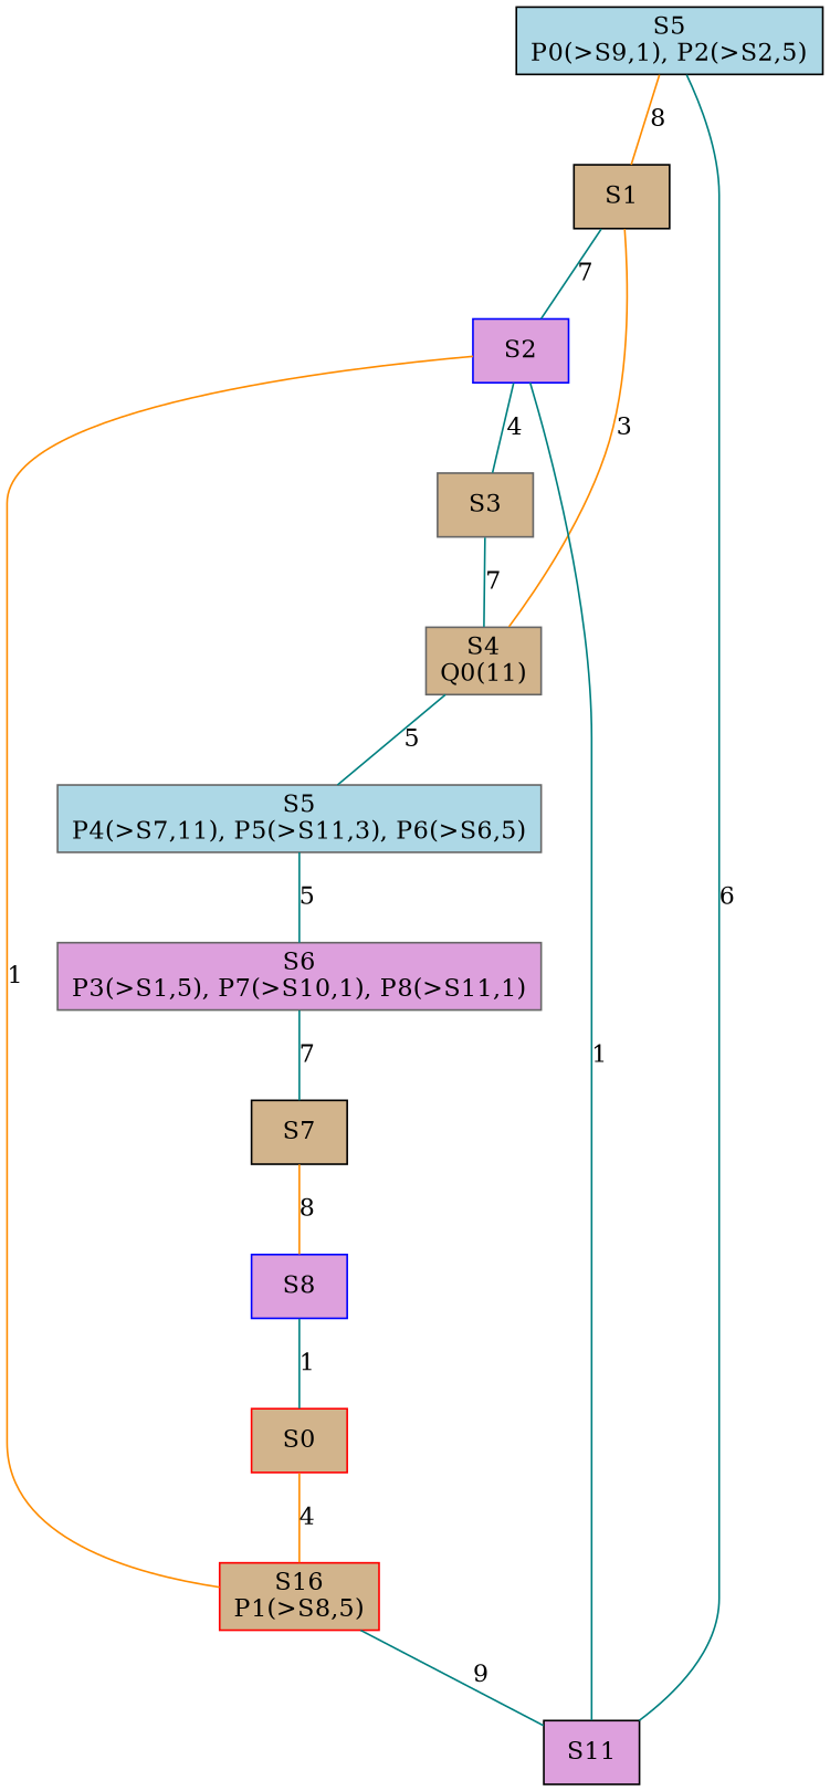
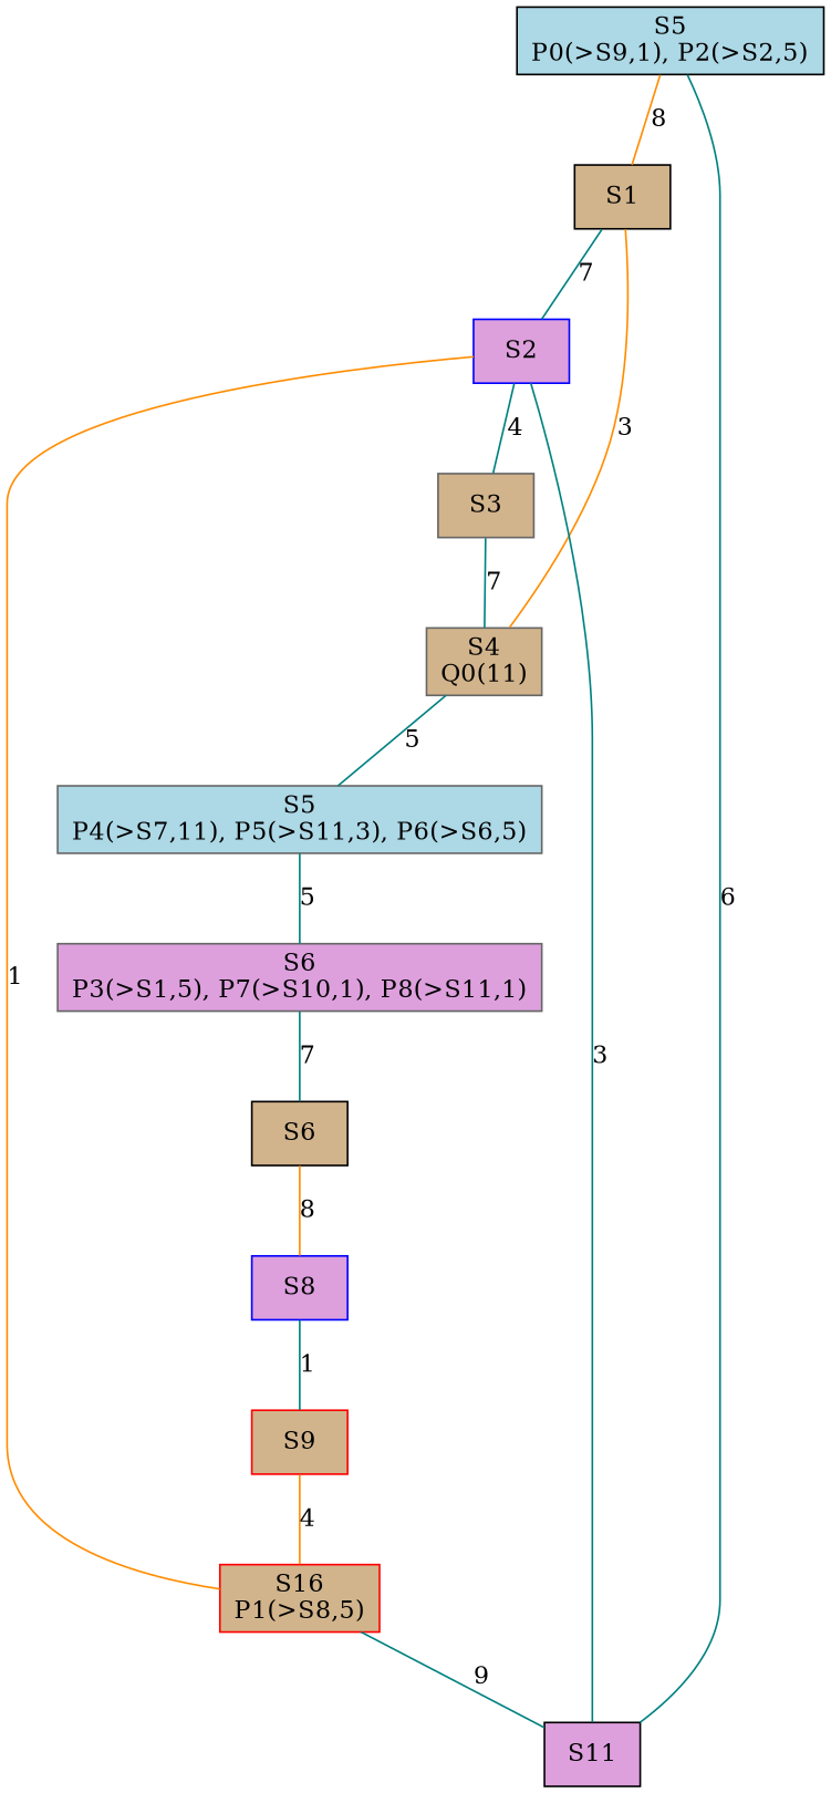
  graph {
    node [color=black fillcolor=tan shape=rect style=filled]
    edge [color=teal]
    n1 [fillcolor=lightblue label="S5\nP0(>S9,1), P2(>S2,5)"]
    n2 [label=S1]
    n3 [color=blue fillcolor=plum label=S2]
    n4 [color=gray40 label="S4\nQ0(11)"]
    n5 [color=gray40 label=S3]
    n6 [color=red label="S16\nP1(>S8,5)"]
    n7 [fillcolor=plum label=S11]
    n8 [color=gray40 fillcolor=lightblue label="S5\nP4(>S7,11), P5(>S11,3), P6(>S6,5)"]
    n9 [color=gray40 fillcolor=plum label="S6\nP3(>S1,5), P7(>S10,1), P8(>S11,1)"]
-   n10 [label=S7]
+   n10 [label=S6]
    n11 [color=blue fillcolor=plum label=S8]
-   n12 [color=red label=S0]
+   n12 [color=red label=S9]
    n1 -- n2 [color=darkorange label=8]
    n2 -- n3 [label=7]
    n2 -- n4 [color=darkorange label=3]
    n3 -- n5 [label=4]
    n3 -- n6 [color=darkorange label=1]
-   n3 -- n7 [label=1]
+   n3 -- n7 [label=3]
    n4 -- n8 [label=5]
    n5 -- n4 [label=7]
    n6 -- n7 [label=9]
    n7 -- n1 [label=6]
    n8 -- n9 [label=5]
    n9 -- n10 [label=7]
    n10 -- n11 [color=darkorange label=8]
    n11 -- n12 [label=1]
    n12 -- n6 [color=darkorange label=4]
  }
